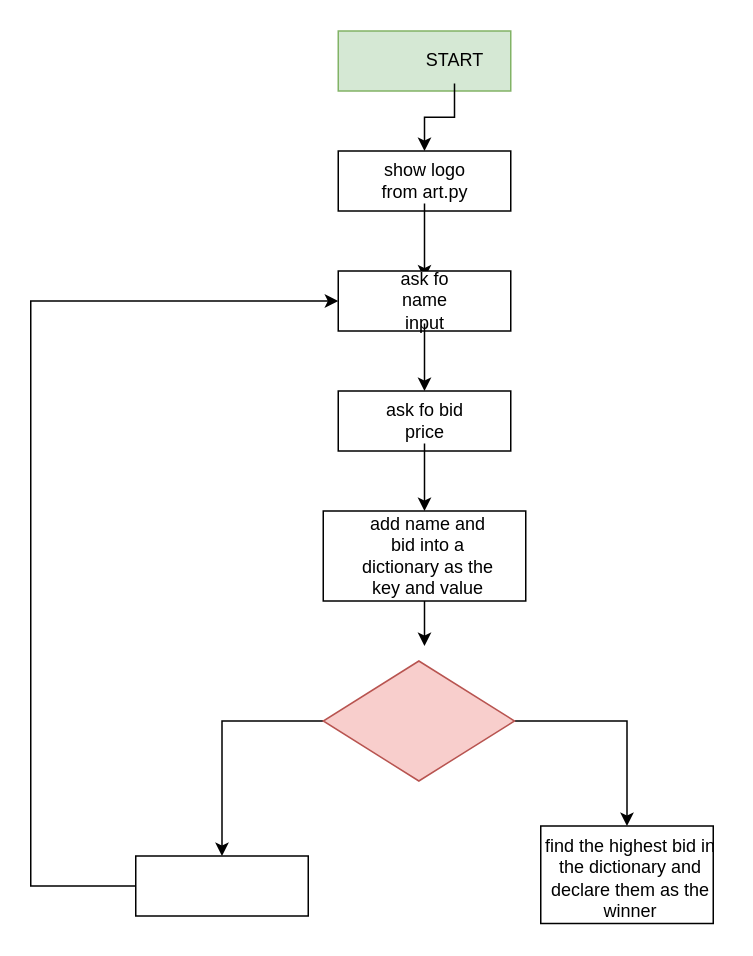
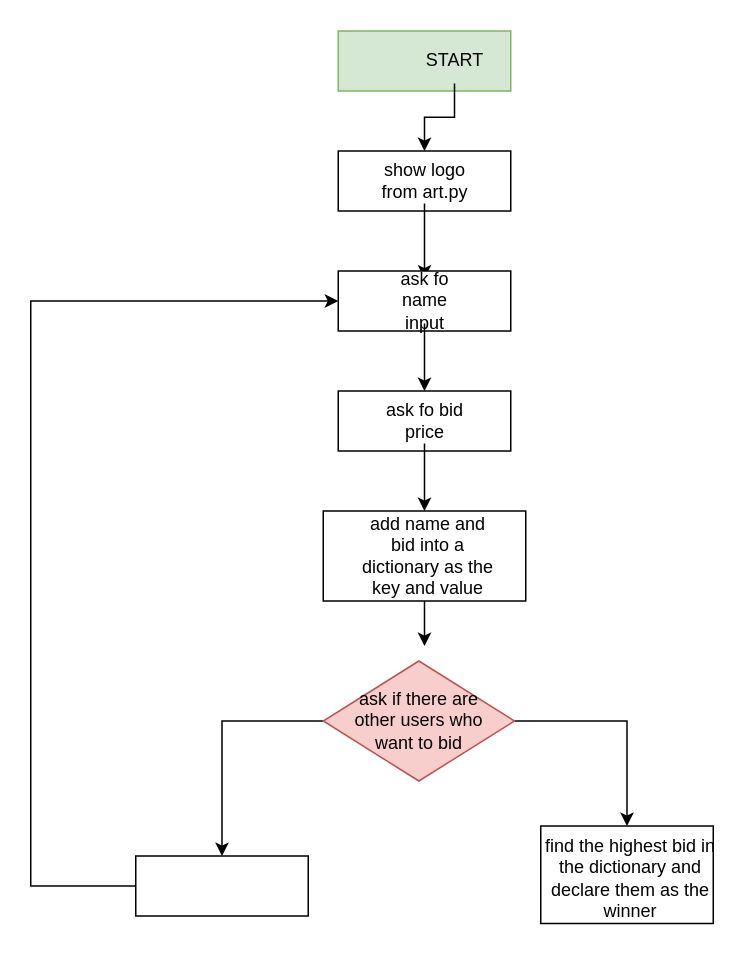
  <mxCell id="0" />
  <mxCell id="1" parent="0" />
  <mxCell id="2" value="" style="rounded=0;whiteSpace=wrap;html=1;fillColor=#d5e8d4;strokeColor=#82b366;" vertex="1" parent="1"><mxGeometry x="225" y="20" width="115" height="40" as="geometry" /></mxCell>
  <mxCell id="3" style="edgeStyle=orthogonalEdgeStyle;rounded=0;orthogonalLoop=1;jettySize=auto;html=1;entryX=0.5;entryY=0;entryDx=0;entryDy=0;" edge="1" parent="1" source="4" target="5"><mxGeometry relative="1" as="geometry" /></mxCell>
  <mxCell id="4" value="START" style="text;html=1;strokeColor=none;fillColor=none;align=center;verticalAlign=middle;whiteSpace=wrap;rounded=0;" vertex="1" parent="1"><mxGeometry x="272.5" y="25" width="60" height="30" as="geometry" /></mxCell>
  <mxCell id="5" value="" style="rounded=0;whiteSpace=wrap;html=1;" vertex="1" parent="1"><mxGeometry x="225" y="100" width="115" height="40" as="geometry" /></mxCell>
  <mxCell id="6" style="edgeStyle=orthogonalEdgeStyle;rounded=0;orthogonalLoop=1;jettySize=auto;html=1;entryX=0.5;entryY=0;entryDx=0;entryDy=0;" edge="1" parent="1" source="7" target="10"><mxGeometry relative="1" as="geometry"><Array as="points"><mxPoint x="283" y="170" /><mxPoint x="283" y="170" /></Array></mxGeometry></mxCell>
  <mxCell id="7" value="show logo from art.py" style="text;html=1;strokeColor=none;fillColor=none;align=center;verticalAlign=middle;whiteSpace=wrap;rounded=0;" vertex="1" parent="1"><mxGeometry x="252.5" y="105" width="60" height="30" as="geometry" /></mxCell>
  <mxCell id="8" value="" style="rounded=0;whiteSpace=wrap;html=1;" vertex="1" parent="1"><mxGeometry x="225" y="180" width="115" height="40" as="geometry" /></mxCell>
  <mxCell id="9" style="edgeStyle=orthogonalEdgeStyle;rounded=0;orthogonalLoop=1;jettySize=auto;html=1;entryX=0.5;entryY=0;entryDx=0;entryDy=0;" edge="1" parent="1" source="10" target="11"><mxGeometry relative="1" as="geometry" /></mxCell>
  <mxCell id="10" value="ask fo name input" style="text;html=1;strokeColor=none;fillColor=none;align=center;verticalAlign=middle;whiteSpace=wrap;rounded=0;" vertex="1" parent="1"><mxGeometry x="252.5" y="185" width="60" height="30" as="geometry" /></mxCell>
  <mxCell id="11" value="" style="rounded=0;whiteSpace=wrap;html=1;" vertex="1" parent="1"><mxGeometry x="225" y="260" width="115" height="40" as="geometry" /></mxCell>
  <mxCell id="12" style="edgeStyle=orthogonalEdgeStyle;rounded=0;orthogonalLoop=1;jettySize=auto;html=1;entryX=0.5;entryY=0;entryDx=0;entryDy=0;" edge="1" parent="1" source="13" target="15"><mxGeometry relative="1" as="geometry" /></mxCell>
  <mxCell id="13" value="ask fo bid price" style="text;html=1;strokeColor=none;fillColor=none;align=center;verticalAlign=middle;whiteSpace=wrap;rounded=0;" vertex="1" parent="1"><mxGeometry x="252.5" y="265" width="60" height="30" as="geometry" /></mxCell>
  <mxCell id="14" style="edgeStyle=orthogonalEdgeStyle;rounded=0;orthogonalLoop=1;jettySize=auto;html=1;" edge="1" parent="1" source="15"><mxGeometry relative="1" as="geometry"><mxPoint x="282.5" y="430" as="targetPoint" /></mxGeometry></mxCell>
  <mxCell id="15" value="" style="rounded=0;whiteSpace=wrap;html=1;" vertex="1" parent="1"><mxGeometry x="215" y="340" width="135" height="60" as="geometry" /></mxCell>
  <mxCell id="16" value="add name and bid into a dictionary as the key and value" style="text;html=1;strokeColor=none;fillColor=none;align=center;verticalAlign=middle;whiteSpace=wrap;rounded=0;" vertex="1" parent="1"><mxGeometry x="236" y="342.5" width="97.5" height="55" as="geometry" /></mxCell>
  <mxCell id="17" style="edgeStyle=orthogonalEdgeStyle;rounded=0;orthogonalLoop=1;jettySize=auto;html=1;entryX=0.5;entryY=0;entryDx=0;entryDy=0;" edge="1" parent="1" source="19" target="23"><mxGeometry relative="1" as="geometry" /></mxCell>
  <mxCell id="18" style="edgeStyle=orthogonalEdgeStyle;rounded=0;orthogonalLoop=1;jettySize=auto;html=1;entryX=0.5;entryY=0;entryDx=0;entryDy=0;" edge="1" parent="1" source="19" target="22"><mxGeometry relative="1" as="geometry" /></mxCell>
  <mxCell id="19" value="" style="rhombus;whiteSpace=wrap;html=1;fillColor=#f8cecc;strokeColor=#b85450;" vertex="1" parent="1"><mxGeometry x="215" y="440" width="127.5" height="80" as="geometry" /></mxCell>
+ <mxCell id="20" value="ask if there are other users who want to bid" style="text;html=1;strokeColor=none;fillColor=none;align=center;verticalAlign=middle;whiteSpace=wrap;rounded=0;" vertex="1" parent="1"><mxGeometry x="230" y="452.5" width="97.5" height="55" as="geometry" /></mxCell>
  <mxCell id="21" style="edgeStyle=orthogonalEdgeStyle;rounded=0;orthogonalLoop=1;jettySize=auto;html=1;entryX=0;entryY=0.5;entryDx=0;entryDy=0;" edge="1" parent="1" source="22" target="8"><mxGeometry relative="1" as="geometry"><Array as="points"><mxPoint x="20" y="590" /><mxPoint x="20" y="200" /></Array></mxGeometry></mxCell>
  <mxCell id="22" value="" style="rounded=0;whiteSpace=wrap;html=1;" vertex="1" parent="1"><mxGeometry x="90" y="570" width="115" height="40" as="geometry" /></mxCell>
  <mxCell id="23" value="" style="rounded=0;whiteSpace=wrap;html=1;" vertex="1" parent="1"><mxGeometry x="360" y="550" width="115" height="65" as="geometry" /></mxCell>
  <mxCell id="24" value="find the highest bid in the dictionary and declare them as the winner" style="text;html=1;strokeColor=none;fillColor=none;align=center;verticalAlign=middle;whiteSpace=wrap;rounded=0;" vertex="1" parent="1"><mxGeometry x="360" y="565" width="120" height="40" as="geometry" /></mxCell>
